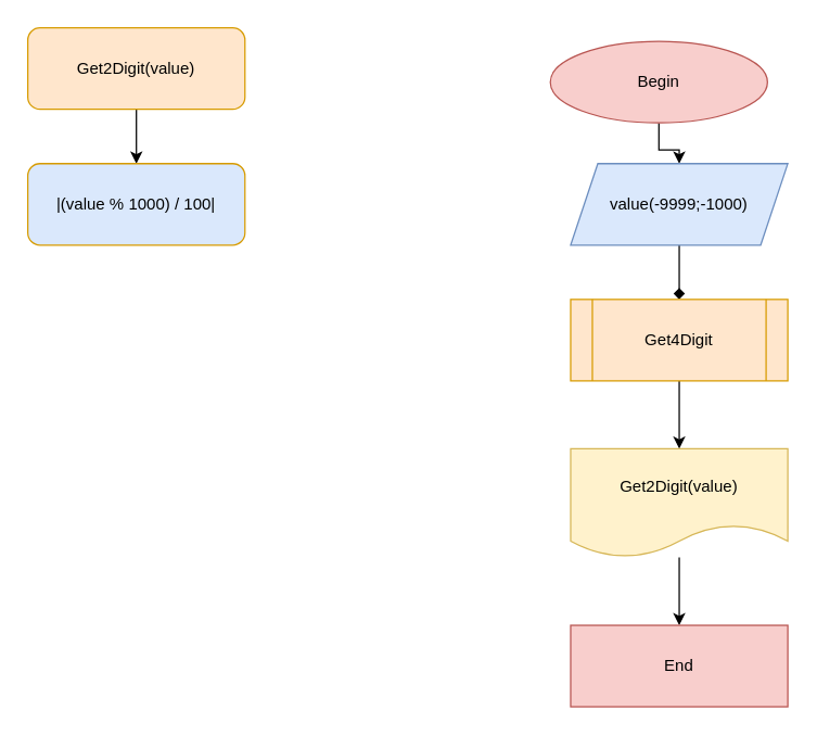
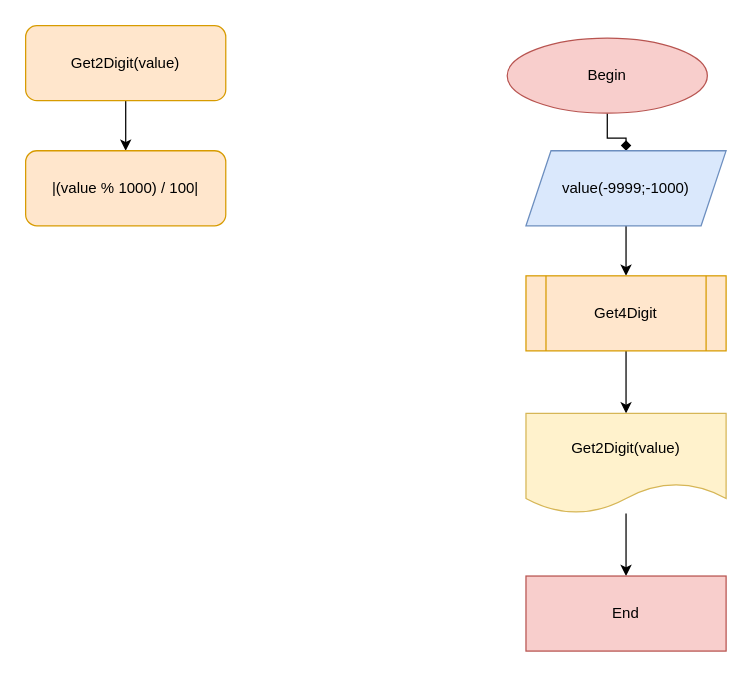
  <mxCell id="0" />
  <mxCell id="1" parent="0" />
- <mxCell id="2" style="edgeStyle=orthogonalEdgeStyle;rounded=0;orthogonalLoop=1;jettySize=auto;html=1;entryX=0.5;entryY=0;entryDx=0;entryDy=0;" edge="1" parent="1" source="3" target="5"><mxGeometry relative="1" as="geometry" /></mxCell>
+ <mxCell id="2" style="edgeStyle=orthogonalEdgeStyle;rounded=0;orthogonalLoop=1;jettySize=auto;html=1;entryX=0.5;entryY=0;entryDx=0;entryDy=0;endArrow=diamond;" edge="1" parent="1" source="3" target="5"><mxGeometry relative="1" as="geometry" /></mxCell>
  <mxCell id="3" value="Begin" style="ellipse;whiteSpace=wrap;html=1;fillColor=#f8cecc;strokeColor=#b85450;" vertex="1" parent="1"><mxGeometry x="405" y="30" width="160" height="60" as="geometry" /></mxCell>
- <mxCell id="4" style="edgeStyle=orthogonalEdgeStyle;rounded=0;orthogonalLoop=1;jettySize=auto;html=1;entryX=0.5;entryY=0;entryDx=0;entryDy=0;endArrow=diamond;" edge="1" parent="1" source="5" target="7"><mxGeometry relative="1" as="geometry" /></mxCell>
+ <mxCell id="4" style="edgeStyle=orthogonalEdgeStyle;rounded=0;orthogonalLoop=1;jettySize=auto;html=1;entryX=0.5;entryY=0;entryDx=0;entryDy=0;" edge="1" parent="1" source="5" target="7"><mxGeometry relative="1" as="geometry" /></mxCell>
  <mxCell id="5" value="value(-9999;-1000)" style="shape=parallelogram;perimeter=parallelogramPerimeter;whiteSpace=wrap;html=1;fixedSize=1;fillColor=#dae8fc;strokeColor=#6c8ebf;" vertex="1" parent="1"><mxGeometry x="420" y="120" width="160" height="60" as="geometry" /></mxCell>
  <mxCell id="6" style="edgeStyle=orthogonalEdgeStyle;rounded=0;orthogonalLoop=1;jettySize=auto;html=1;entryX=0.5;entryY=0;entryDx=0;entryDy=0;" edge="1" parent="1" source="7" target="11"><mxGeometry relative="1" as="geometry" /></mxCell>
  <mxCell id="7" value="Get4Digit" style="shape=process;whiteSpace=wrap;html=1;backgroundOutline=1;fillColor=#ffe6cc;strokeColor=#d79b00;" vertex="1" parent="1"><mxGeometry x="420" y="220" width="160" height="60" as="geometry" /></mxCell>
  <mxCell id="8" style="edgeStyle=orthogonalEdgeStyle;rounded=0;orthogonalLoop=1;jettySize=auto;html=1;entryX=0.5;entryY=0;entryDx=0;entryDy=0;" edge="1" parent="1" source="9"><mxGeometry relative="1" as="geometry"><mxPoint x="100" y="120" as="targetPoint" /></mxGeometry></mxCell>
  <mxCell id="9" value="Get2Digit(value)" style="rounded=1;whiteSpace=wrap;html=1;fillColor=#ffe6cc;strokeColor=#d79b00;" vertex="1" parent="1"><mxGeometry x="20" y="20" width="160" height="60" as="geometry" /></mxCell>
  <mxCell id="10" style="edgeStyle=orthogonalEdgeStyle;rounded=0;orthogonalLoop=1;jettySize=auto;html=1;entryX=0.5;entryY=0;entryDx=0;entryDy=0;" edge="1" parent="1" source="11" target="12"><mxGeometry relative="1" as="geometry" /></mxCell>
  <mxCell id="11" value="Get2Digit(value)" style="shape=document;whiteSpace=wrap;html=1;boundedLbl=1;fillColor=#fff2cc;strokeColor=#d6b656;" vertex="1" parent="1"><mxGeometry x="420" y="330" width="160" height="80" as="geometry" /></mxCell>
  <mxCell id="12" value="End" style="whiteSpace=wrap;html=1;fillColor=#f8cecc;strokeColor=#b85450;rounded=0;" vertex="1" parent="1"><mxGeometry x="420" y="460" width="160" height="60" as="geometry" /></mxCell>
- <mxCell id="13" value="&lt;span&gt;|(value % 1000) / 100|&lt;/span&gt;" style="rounded=1;whiteSpace=wrap;html=1;fillColor=#dae8fc;strokeColor=#d79b00;" vertex="1" parent="1"><mxGeometry x="20" y="120" width="160" height="60" as="geometry" /></mxCell>
+ <mxCell id="13" value="&lt;span&gt;|(value % 1000) / 100|&lt;/span&gt;" style="rounded=1;whiteSpace=wrap;html=1;fillColor=#ffe6cc;strokeColor=#d79b00;" vertex="1" parent="1"><mxGeometry x="20" y="120" width="160" height="60" as="geometry" /></mxCell>
